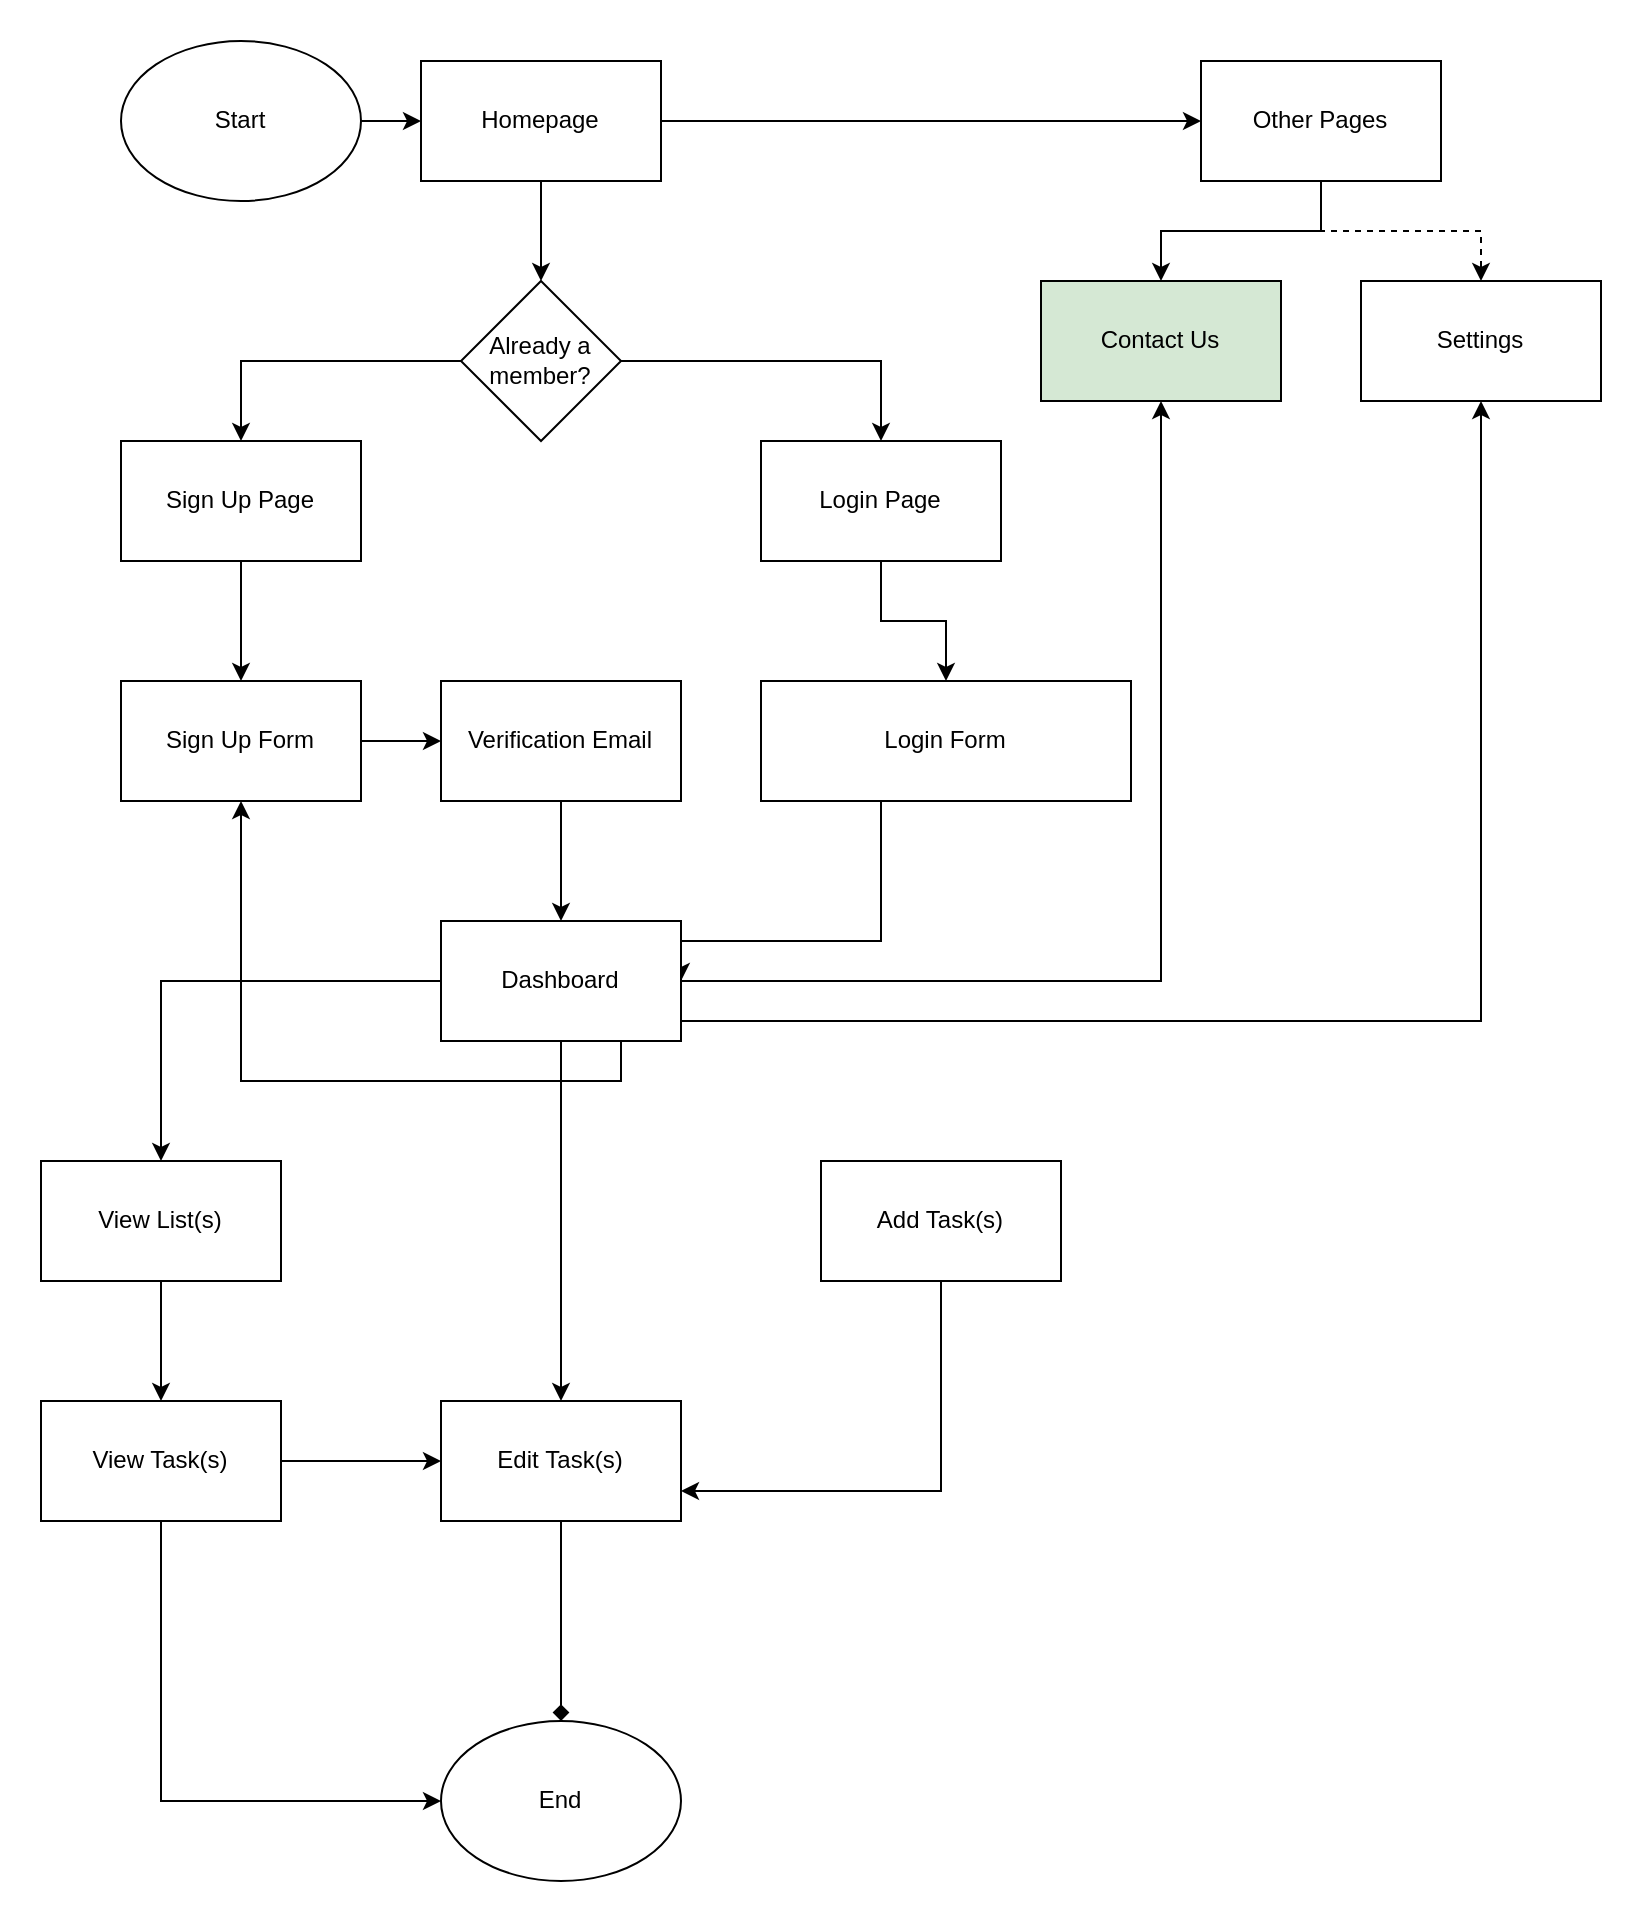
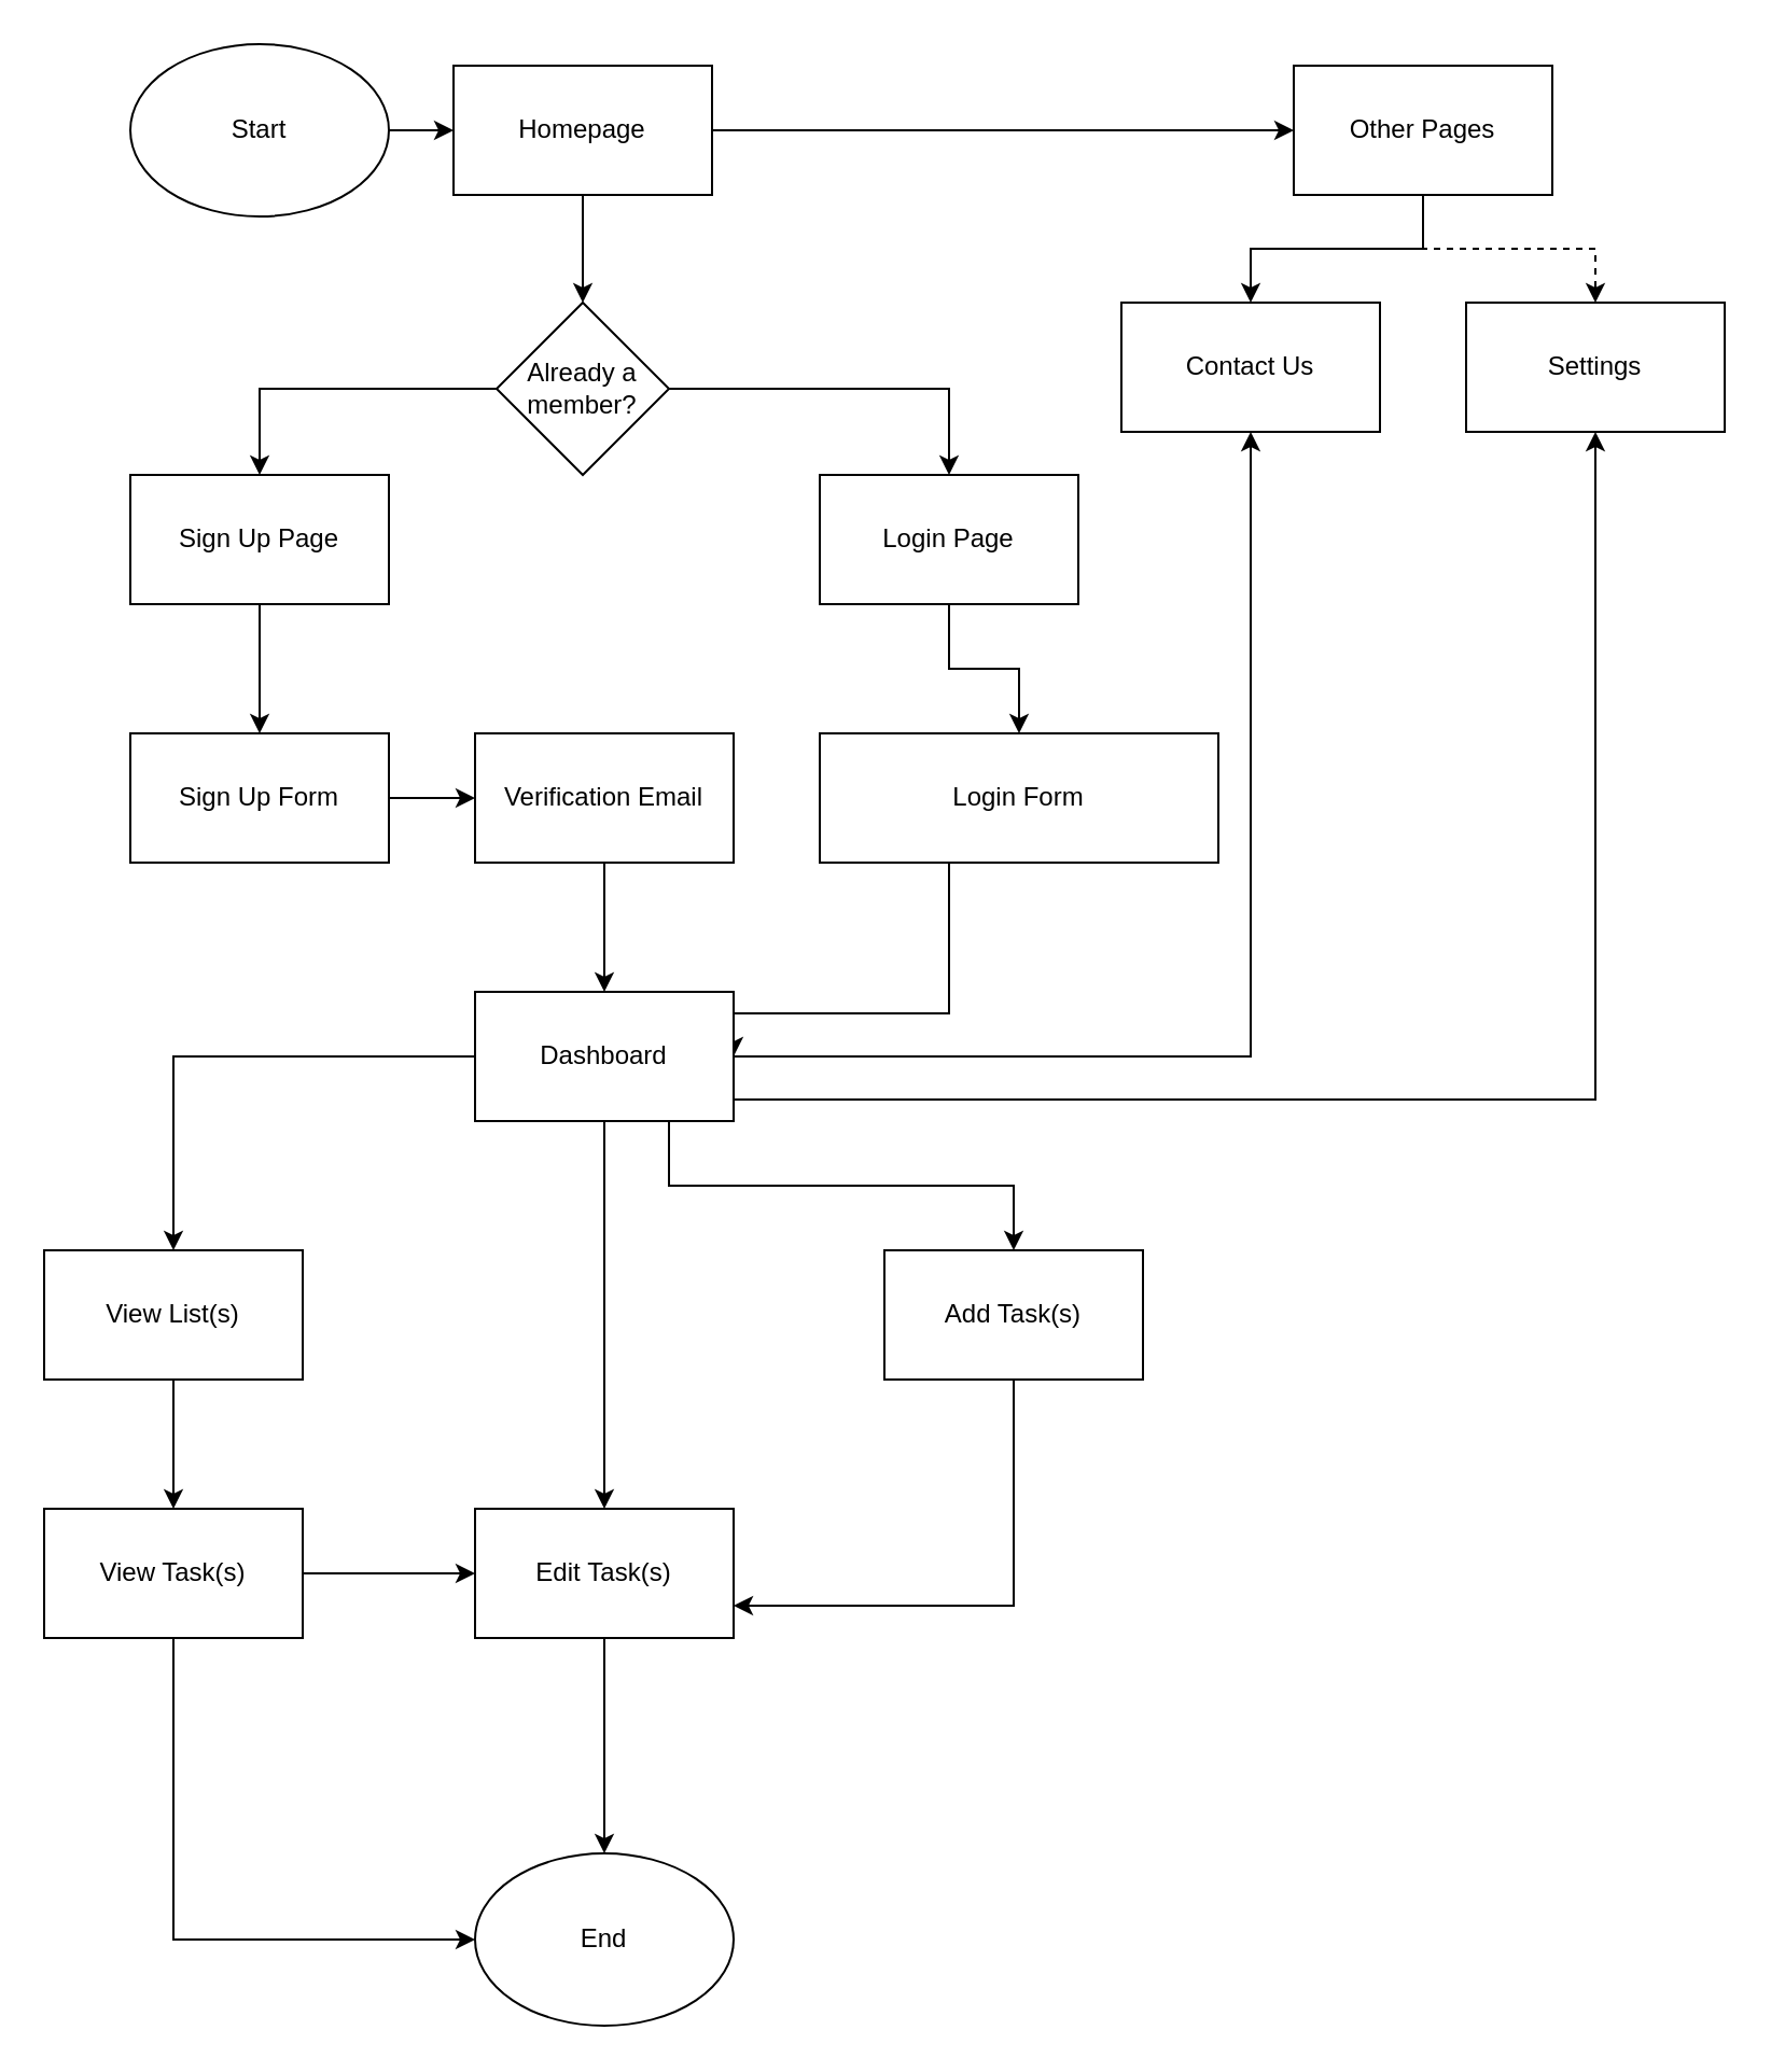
  <mxCell id="0" />
  <mxCell id="1" parent="0" />
  <mxCell id="2" style="edgeStyle=orthogonalEdgeStyle;rounded=0;orthogonalLoop=1;jettySize=auto;html=1;exitX=1;exitY=0.5;exitDx=0;exitDy=0;entryX=0;entryY=0.5;entryDx=0;entryDy=0;" parent="1" source="3" target="6" edge="1"><mxGeometry relative="1" as="geometry" /></mxCell>
  <mxCell id="3" value="Start" style="ellipse;whiteSpace=wrap;html=1;" parent="1" vertex="1"><mxGeometry x="60" y="20" width="120" height="80" as="geometry" /></mxCell>
  <mxCell id="4" style="edgeStyle=orthogonalEdgeStyle;rounded=0;orthogonalLoop=1;jettySize=auto;html=1;exitX=0.5;exitY=1;exitDx=0;exitDy=0;entryX=0.5;entryY=0;entryDx=0;entryDy=0;" parent="1" source="6" target="9" edge="1"><mxGeometry relative="1" as="geometry" /></mxCell>
  <mxCell id="5" style="edgeStyle=orthogonalEdgeStyle;rounded=0;orthogonalLoop=1;jettySize=auto;html=1;entryX=0;entryY=0.5;entryDx=0;entryDy=0;" parent="1" source="6" target="12" edge="1"><mxGeometry relative="1" as="geometry" /></mxCell>
  <mxCell id="6" value="Homepage" style="rounded=0;whiteSpace=wrap;html=1;" parent="1" vertex="1"><mxGeometry x="210" y="30" width="120" height="60" as="geometry" /></mxCell>
  <mxCell id="7" style="edgeStyle=orthogonalEdgeStyle;rounded=0;orthogonalLoop=1;jettySize=auto;html=1;entryX=0.5;entryY=0;entryDx=0;entryDy=0;" parent="1" source="9" target="14" edge="1"><mxGeometry relative="1" as="geometry" /></mxCell>
  <mxCell id="8" style="edgeStyle=orthogonalEdgeStyle;rounded=0;orthogonalLoop=1;jettySize=auto;html=1;entryX=0.5;entryY=0;entryDx=0;entryDy=0;" parent="1" source="9" target="16" edge="1"><mxGeometry relative="1" as="geometry" /></mxCell>
  <mxCell id="9" value="Already a member?" style="rhombus;whiteSpace=wrap;html=1;" parent="1" vertex="1"><mxGeometry x="230" y="140" width="80" height="80" as="geometry" /></mxCell>
  <mxCell id="10" style="edgeStyle=orthogonalEdgeStyle;rounded=0;orthogonalLoop=1;jettySize=auto;html=1;entryX=0.5;entryY=0;entryDx=0;entryDy=0;" parent="1" source="12" target="29" edge="1"><mxGeometry relative="1" as="geometry" /></mxCell>
  <mxCell id="11" style="edgeStyle=orthogonalEdgeStyle;rounded=0;orthogonalLoop=1;jettySize=auto;html=1;entryX=0.5;entryY=0;entryDx=0;entryDy=0;dashed=1;" parent="1" source="12" target="30" edge="1"><mxGeometry relative="1" as="geometry" /></mxCell>
  <mxCell id="12" value="Other Pages" style="rounded=0;whiteSpace=wrap;html=1;" parent="1" vertex="1"><mxGeometry x="600" y="30" width="120" height="60" as="geometry" /></mxCell>
  <mxCell id="13" style="edgeStyle=orthogonalEdgeStyle;rounded=0;orthogonalLoop=1;jettySize=auto;html=1;entryX=0.5;entryY=0;entryDx=0;entryDy=0;" parent="1" source="14" target="18" edge="1"><mxGeometry relative="1" as="geometry" /></mxCell>
  <mxCell id="14" value="Sign Up Page" style="rounded=0;whiteSpace=wrap;html=1;" parent="1" vertex="1"><mxGeometry x="60" y="220" width="120" height="60" as="geometry" /></mxCell>
  <mxCell id="15" style="edgeStyle=orthogonalEdgeStyle;rounded=0;orthogonalLoop=1;jettySize=auto;html=1;exitX=0.5;exitY=1;exitDx=0;exitDy=0;entryX=0.5;entryY=0;entryDx=0;entryDy=0;" parent="1" source="16" target="20" edge="1"><mxGeometry relative="1" as="geometry" /></mxCell>
  <mxCell id="16" value="Login Page" style="rounded=0;whiteSpace=wrap;html=1;" parent="1" vertex="1"><mxGeometry x="380" y="220" width="120" height="60" as="geometry" /></mxCell>
  <mxCell id="17" style="edgeStyle=orthogonalEdgeStyle;rounded=0;orthogonalLoop=1;jettySize=auto;html=1;exitX=1;exitY=0.5;exitDx=0;exitDy=0;entryX=0;entryY=0.5;entryDx=0;entryDy=0;" parent="1" source="18" target="28" edge="1"><mxGeometry relative="1" as="geometry" /></mxCell>
  <mxCell id="18" value="Sign Up Form" style="rounded=0;whiteSpace=wrap;html=1;" parent="1" vertex="1"><mxGeometry x="60" y="340" width="120" height="60" as="geometry" /></mxCell>
  <mxCell id="19" style="edgeStyle=orthogonalEdgeStyle;rounded=0;orthogonalLoop=1;jettySize=auto;html=1;exitX=0.5;exitY=1;exitDx=0;exitDy=0;entryX=1;entryY=0.5;entryDx=0;entryDy=0;" parent="1" source="20" target="26" edge="1"><mxGeometry relative="1" as="geometry"><Array as="points"><mxPoint x="440" y="470" /><mxPoint x="340" y="470" /></Array></mxGeometry></mxCell>
  <mxCell id="20" value="Login Form" style="rounded=0;whiteSpace=wrap;html=1;" parent="1" vertex="1"><mxGeometry x="380" y="340" width="185" height="60" as="geometry" /></mxCell>
  <mxCell id="21" style="edgeStyle=orthogonalEdgeStyle;rounded=0;orthogonalLoop=1;jettySize=auto;html=1;entryX=0.5;entryY=1;entryDx=0;entryDy=0;" parent="1" source="26" target="29" edge="1"><mxGeometry relative="1" as="geometry"><Array as="points"><mxPoint x="580" y="490" /></Array></mxGeometry></mxCell>
  <mxCell id="22" style="edgeStyle=orthogonalEdgeStyle;rounded=0;orthogonalLoop=1;jettySize=auto;html=1;entryX=0.5;entryY=1;entryDx=0;entryDy=0;" parent="1" source="26" target="30" edge="1"><mxGeometry relative="1" as="geometry"><Array as="points"><mxPoint x="740" y="510" /></Array></mxGeometry></mxCell>
  <mxCell id="23" style="edgeStyle=orthogonalEdgeStyle;rounded=0;orthogonalLoop=1;jettySize=auto;html=1;" parent="1" source="26" target="32" edge="1"><mxGeometry relative="1" as="geometry" /></mxCell>
  <mxCell id="24" style="edgeStyle=orthogonalEdgeStyle;rounded=0;orthogonalLoop=1;jettySize=auto;html=1;entryX=0.5;entryY=0;entryDx=0;entryDy=0;" parent="1" source="26" target="34" edge="1"><mxGeometry relative="1" as="geometry" /></mxCell>
- <mxCell id="25" style="edgeStyle=orthogonalEdgeStyle;rounded=0;orthogonalLoop=1;jettySize=auto;html=1;exitX=0.75;exitY=1;exitDx=0;exitDy=0;" parent="1" source="26" target="18" edge="1"><mxGeometry relative="1" as="geometry" /></mxCell>
+ <mxCell id="25" style="edgeStyle=orthogonalEdgeStyle;rounded=0;orthogonalLoop=1;jettySize=auto;html=1;exitX=0.75;exitY=1;exitDx=0;exitDy=0;" parent="1" source="26" target="36" edge="1"><mxGeometry relative="1" as="geometry" /></mxCell>
  <mxCell id="26" value="Dashboard" style="rounded=0;whiteSpace=wrap;html=1;" parent="1" vertex="1"><mxGeometry x="220" y="460" width="120" height="60" as="geometry" /></mxCell>
  <mxCell id="27" style="edgeStyle=orthogonalEdgeStyle;rounded=0;orthogonalLoop=1;jettySize=auto;html=1;exitX=0.5;exitY=1;exitDx=0;exitDy=0;entryX=0.5;entryY=0;entryDx=0;entryDy=0;" parent="1" source="28" target="26" edge="1"><mxGeometry relative="1" as="geometry" /></mxCell>
  <mxCell id="28" value="Verification Email" style="rounded=0;whiteSpace=wrap;html=1;" parent="1" vertex="1"><mxGeometry x="220" y="340" width="120" height="60" as="geometry" /></mxCell>
- <mxCell id="29" value="Contact Us" style="rounded=0;whiteSpace=wrap;html=1;fillColor=#d5e8d4;" parent="1" vertex="1"><mxGeometry x="520" y="140" width="120" height="60" as="geometry" /></mxCell>
+ <mxCell id="29" value="Contact Us" style="rounded=0;whiteSpace=wrap;html=1;" parent="1" vertex="1"><mxGeometry x="520" y="140" width="120" height="60" as="geometry" /></mxCell>
  <mxCell id="30" value="Settings" style="rounded=0;whiteSpace=wrap;html=1;" parent="1" vertex="1"><mxGeometry x="680" y="140" width="120" height="60" as="geometry" /></mxCell>
  <mxCell id="31" style="edgeStyle=orthogonalEdgeStyle;rounded=0;orthogonalLoop=1;jettySize=auto;html=1;entryX=0.5;entryY=0;entryDx=0;entryDy=0;" parent="1" source="32" target="39" edge="1"><mxGeometry relative="1" as="geometry" /></mxCell>
  <mxCell id="32" value="View List(s)" style="rounded=0;whiteSpace=wrap;html=1;" parent="1" vertex="1"><mxGeometry x="20" y="580" width="120" height="60" as="geometry" /></mxCell>
- <mxCell id="33" style="edgeStyle=orthogonalEdgeStyle;rounded=0;orthogonalLoop=1;jettySize=auto;html=1;entryX=0.5;entryY=0;entryDx=0;entryDy=0;endArrow=diamond;" parent="1" source="34" target="40" edge="1"><mxGeometry relative="1" as="geometry" /></mxCell>
+ <mxCell id="33" style="edgeStyle=orthogonalEdgeStyle;rounded=0;orthogonalLoop=1;jettySize=auto;html=1;entryX=0.5;entryY=0;entryDx=0;entryDy=0;" parent="1" source="34" target="40" edge="1"><mxGeometry relative="1" as="geometry" /></mxCell>
  <mxCell id="34" value="Edit&lt;span style=&quot;background-color: initial;&quot;&gt;&amp;nbsp;Task(s)&lt;/span&gt;" style="rounded=0;whiteSpace=wrap;html=1;" parent="1" vertex="1"><mxGeometry x="220" y="700" width="120" height="60" as="geometry" /></mxCell>
  <mxCell id="35" style="edgeStyle=orthogonalEdgeStyle;rounded=0;orthogonalLoop=1;jettySize=auto;html=1;entryX=1;entryY=0.75;entryDx=0;entryDy=0;" parent="1" source="36" target="34" edge="1"><mxGeometry relative="1" as="geometry"><Array as="points"><mxPoint x="470" y="745" /></Array></mxGeometry></mxCell>
  <mxCell id="36" value="Add Task(s)" style="rounded=0;whiteSpace=wrap;html=1;" parent="1" vertex="1"><mxGeometry x="410" y="580" width="120" height="60" as="geometry" /></mxCell>
  <mxCell id="37" style="edgeStyle=orthogonalEdgeStyle;rounded=0;orthogonalLoop=1;jettySize=auto;html=1;entryX=0;entryY=0.5;entryDx=0;entryDy=0;" parent="1" source="39" target="40" edge="1"><mxGeometry relative="1" as="geometry"><mxPoint x="80" y="900" as="targetPoint" /><Array as="points"><mxPoint x="80" y="900" /></Array></mxGeometry></mxCell>
  <mxCell id="38" style="edgeStyle=orthogonalEdgeStyle;rounded=0;orthogonalLoop=1;jettySize=auto;html=1;entryX=0;entryY=0.5;entryDx=0;entryDy=0;" parent="1" source="39" target="34" edge="1"><mxGeometry relative="1" as="geometry" /></mxCell>
  <mxCell id="39" value="View Task(s)" style="rounded=0;whiteSpace=wrap;html=1;" parent="1" vertex="1"><mxGeometry x="20" y="700" width="120" height="60" as="geometry" /></mxCell>
  <mxCell id="40" value="End" style="ellipse;whiteSpace=wrap;html=1;" parent="1" vertex="1"><mxGeometry x="220" y="860" width="120" height="80" as="geometry" /></mxCell>
